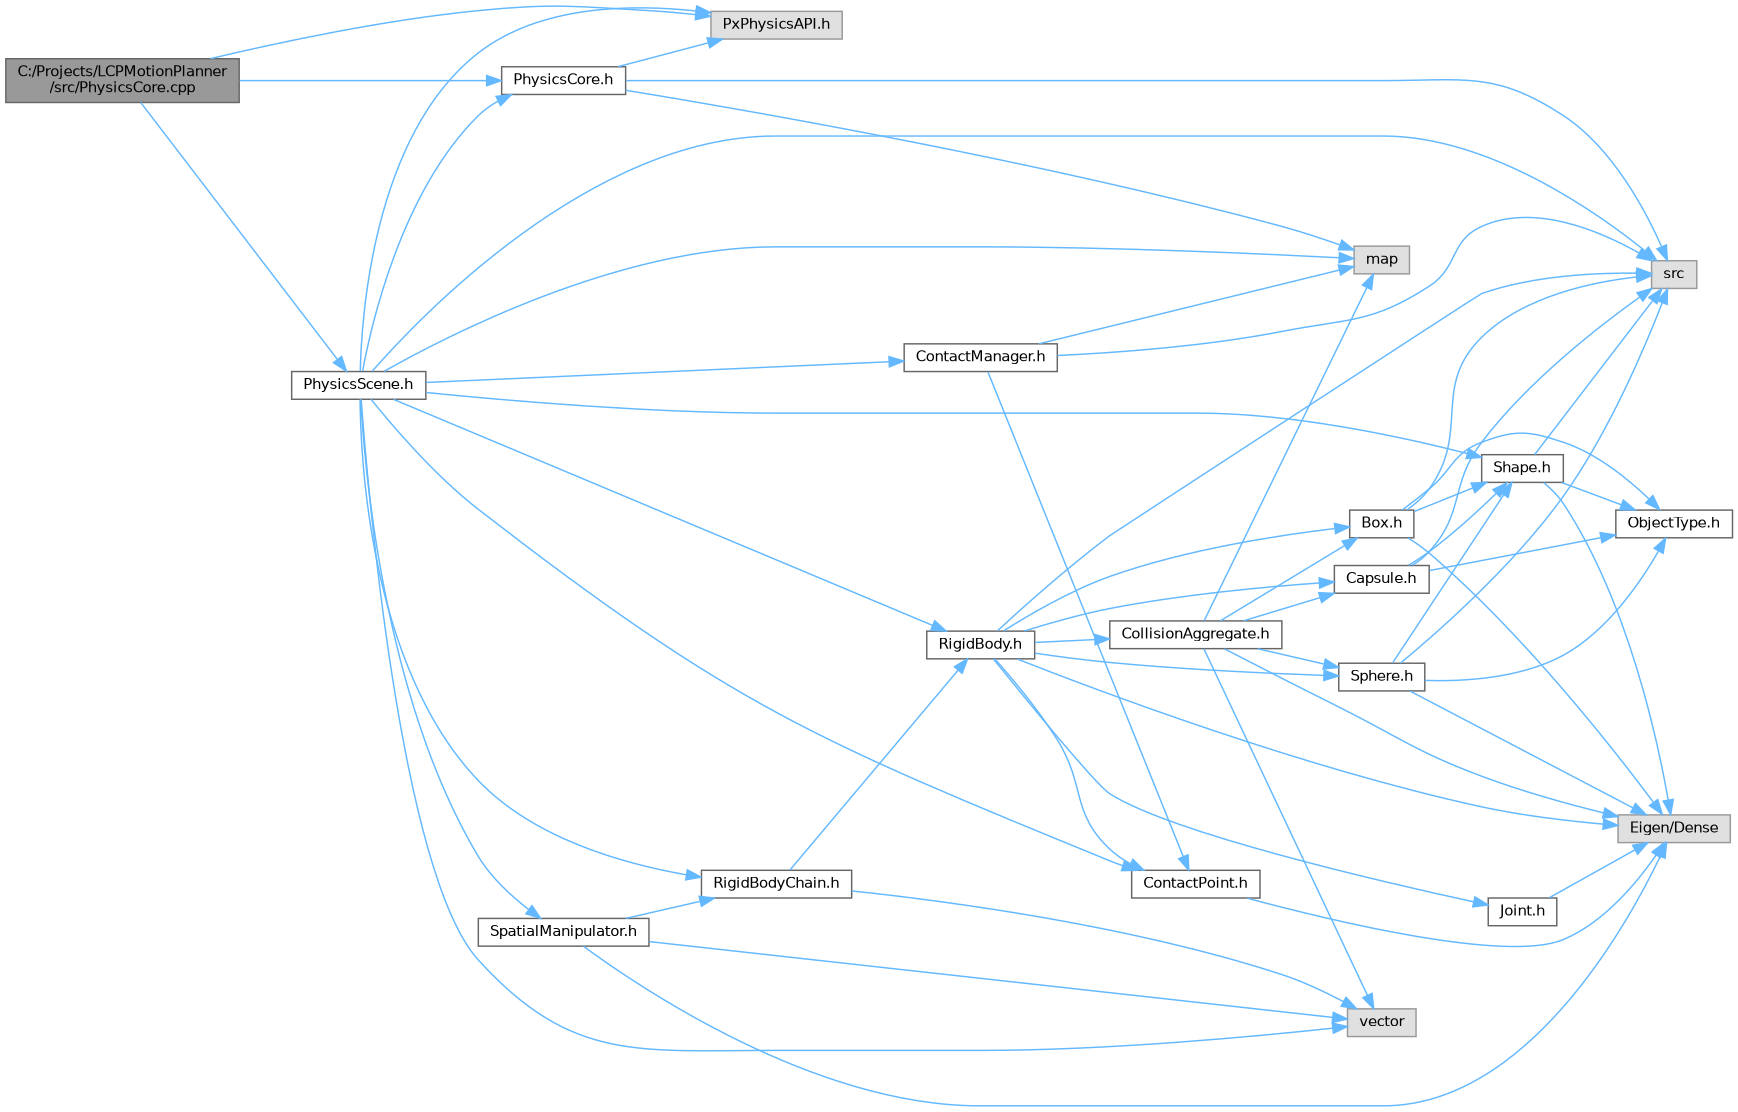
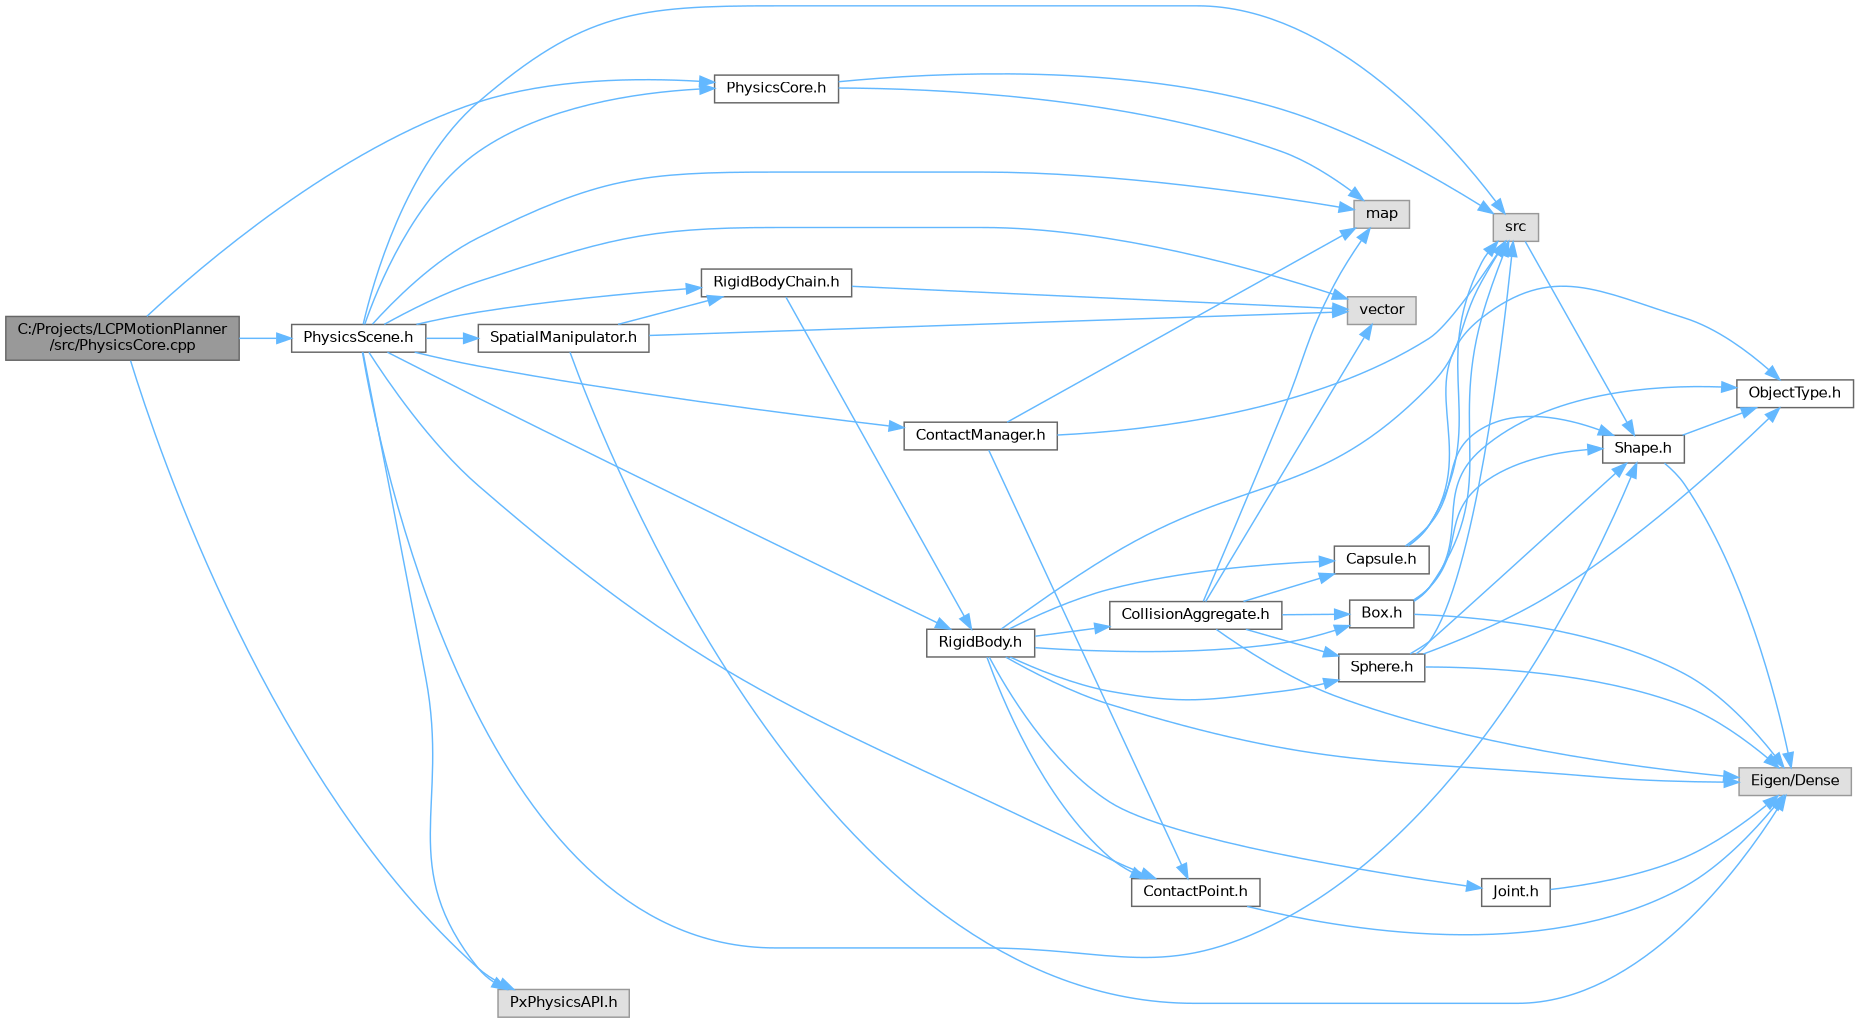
  digraph {
    rankdir=LR
    node [color=grey40 fillcolor=white fontname=Helvetica fontsize=10 shape=box style=filled]
    edge [color=steelblue1 fontname=Helvetica fontsize=10 labelfontname=Helvetica labelfontsize=10 style=solid]
    n1 [color=gray40 fillcolor=grey60 fontcolor=black height=0.2 label="C:/Projects/LCPMotionPlanner\l/src/PhysicsCore.cpp" width=0.4]
    n2 [height=0.2 label="PhysicsCore.h" width=0.4]
    n3 [color=grey60 fillcolor="#E0E0E0" height=0.2 label="PxPhysicsAPI.h" width=0.4]
    n4 [height=0.2 label="PhysicsScene.h" width=0.4]
    n5 [color=grey60 fillcolor="#E0E0E0" height=0.2 label=map width=0.4]
    n6 [color=grey60 fillcolor="#E0E0E0" height=0.2 label=src width=0.4]
    n7 [height=0.2 label="Shape.h" width=0.4]
    n8 [height=0.2 label="RigidBody.h" width=0.4]
    n9 [color=grey60 fillcolor="#E0E0E0" height=0.2 label=vector width=0.4]
    n10 [height=0.2 label="ContactPoint.h" width=0.4]
    n11 [height=0.2 label="RigidBodyChain.h" width=0.4]
    n12 [height=0.2 label="SpatialManipulator.h" width=0.4]
    n13 [height=0.2 label="ContactManager.h" width=0.4]
    n14 [height=0.2 label="ObjectType.h" width=0.4]
    n15 [color=grey60 fillcolor="#E0E0E0" height=0.2 label="Eigen/Dense" width=0.4]
    n16 [height=0.2 label="Joint.h" width=0.4]
    n17 [height=0.2 label="CollisionAggregate.h" width=0.4]
    n18 [height=0.2 label="Sphere.h" width=0.4]
    n19 [height=0.2 label="Capsule.h" width=0.4]
    n20 [height=0.2 label="Box.h" width=0.4]
    n1 -> n2
    n1 -> n3
    n1 -> n4
-   n2 -> n3
    n2 -> n5
    n2 -> n6
    n4 -> n2
    n4 -> n3
    n4 -> n5
    n4 -> n6
    n4 -> n7
    n4 -> n8
    n4 -> n9
    n4 -> n10
    n4 -> n11
    n4 -> n12
    n4 -> n13
-   n7 -> n6
+   n6 -> n7
    n7 -> n14
    n7 -> n15
    n8 -> n6
    n8 -> n10
    n8 -> n15
    n8 -> n16
    n8 -> n17
    n8 -> n18
    n8 -> n19
    n8 -> n20
    n10 -> n15
    n11 -> n8
    n11 -> n9
    n12 -> n9
    n12 -> n11
    n12 -> n15
    n13 -> n5
    n13 -> n6
    n13 -> n10
    n16 -> n15
    n17 -> n5
    n17 -> n9
    n17 -> n15
    n17 -> n18
    n17 -> n19
    n17 -> n20
    n18 -> n6
    n18 -> n7
    n18 -> n14
    n18 -> n15
    n19 -> n6
    n19 -> n7
    n19 -> n14
    n20 -> n6
    n20 -> n7
    n20 -> n14
    n20 -> n15
  }
